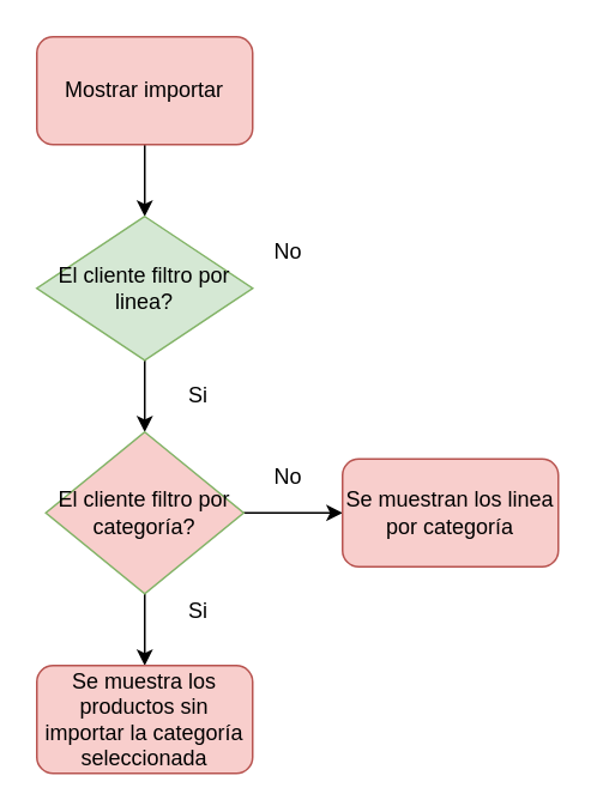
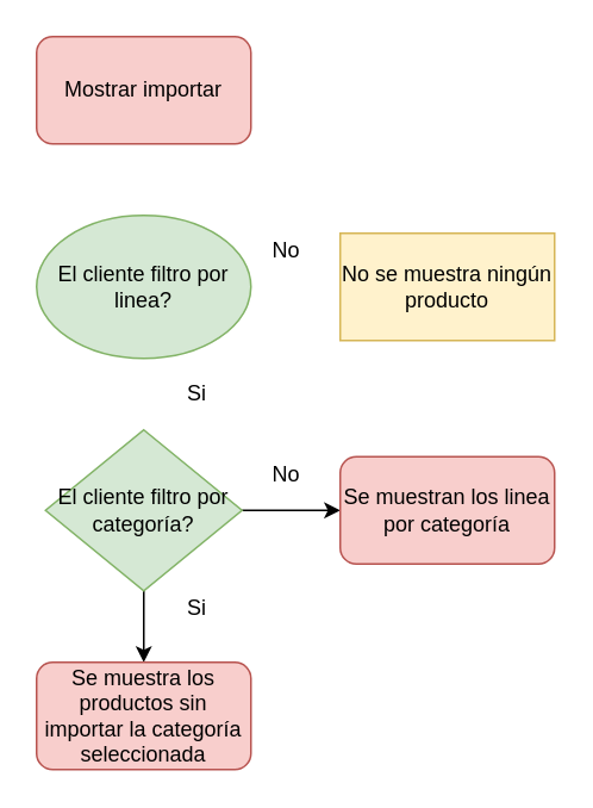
  <mxCell id="0" />
  <mxCell id="1" parent="0" />
- <mxCell id="2" style="edgeStyle=orthogonalEdgeStyle;rounded=0;orthogonalLoop=1;jettySize=auto;html=1;entryX=0.5;entryY=0;entryDx=0;entryDy=0;" edge="1" parent="1" source="3" target="5"><mxGeometry relative="1" as="geometry" /></mxCell>
  <mxCell id="3" value="Mostrar importar" style="rounded=1;whiteSpace=wrap;html=1;fillColor=#f8cecc;strokeColor=#b85450;" vertex="1" parent="1"><mxGeometry x="20" y="20" width="120" height="60" as="geometry" /></mxCell>
- <mxCell id="4" style="edgeStyle=orthogonalEdgeStyle;rounded=0;orthogonalLoop=1;jettySize=auto;html=1;entryX=0.5;entryY=0;entryDx=0;entryDy=0;" edge="1" parent="1" source="5" target="8"><mxGeometry relative="1" as="geometry" /></mxCell>
- <mxCell id="5" value="El cliente filtro por linea?" style="rhombus;whiteSpace=wrap;html=1;fillColor=#d5e8d4;strokeColor=#82b366;" vertex="1" parent="1"><mxGeometry x="20" y="120" width="120" height="80" as="geometry" /></mxCell>
+ <mxCell id="5" value="El cliente filtro por linea?" style="ellipse;whiteSpace=wrap;html=1;fillColor=#d5e8d4;strokeColor=#82b366;" vertex="1" parent="1"><mxGeometry x="20" y="120" width="120" height="80" as="geometry" /></mxCell>
  <mxCell id="6" style="edgeStyle=orthogonalEdgeStyle;rounded=0;orthogonalLoop=1;jettySize=auto;html=1;entryX=0;entryY=0.5;entryDx=0;entryDy=0;" edge="1" parent="1" source="8"><mxGeometry relative="1" as="geometry"><mxPoint x="190" y="285" as="targetPoint" /></mxGeometry></mxCell>
  <mxCell id="7" style="edgeStyle=orthogonalEdgeStyle;rounded=0;orthogonalLoop=1;jettySize=auto;html=1;entryX=0.5;entryY=0;entryDx=0;entryDy=0;" edge="1" parent="1" source="8"><mxGeometry relative="1" as="geometry"><mxPoint x="80" y="370" as="targetPoint" /></mxGeometry></mxCell>
- <mxCell id="8" value="El cliente filtro por categoría?" style="rhombus;whiteSpace=wrap;html=1;fillColor=#f8cecc;strokeColor=#82b366;" vertex="1" parent="1"><mxGeometry x="25" y="240" width="110" height="90" as="geometry" /></mxCell>
+ <mxCell id="8" value="El cliente filtro por categoría?" style="rhombus;whiteSpace=wrap;html=1;fillColor=#d5e8d4;strokeColor=#82b366;" vertex="1" parent="1"><mxGeometry x="25" y="240" width="110" height="90" as="geometry" /></mxCell>
+ <mxCell id="9" value="No se muestra ningún producto" style="rounded=0;whiteSpace=wrap;html=1;fillColor=#fff2cc;strokeColor=#d6b656;" vertex="1" parent="1"><mxGeometry x="190" y="130" width="120" height="60" as="geometry" /></mxCell>
  <mxCell id="10" value="&lt;span&gt;Se muestran los linea por categoría&lt;/span&gt;" style="rounded=1;whiteSpace=wrap;html=1;fillColor=#f8cecc;strokeColor=#b85450;" vertex="1" parent="1"><mxGeometry x="190" y="255" width="120" height="60" as="geometry" /></mxCell>
  <mxCell id="11" value="&lt;span&gt;Se muestra los productos sin importar la categoría seleccionada&lt;/span&gt;" style="rounded=1;whiteSpace=wrap;html=1;fillColor=#f8cecc;strokeColor=#b85450;" vertex="1" parent="1"><mxGeometry x="20" y="370" width="120" height="60" as="geometry" /></mxCell>
  <mxCell id="12" value="No" style="text;html=1;strokeColor=none;fillColor=none;align=center;verticalAlign=middle;whiteSpace=wrap;rounded=0;" vertex="1" parent="1"><mxGeometry x="140" y="130" width="40" height="20" as="geometry" /></mxCell>
  <mxCell id="13" value="No" style="text;html=1;strokeColor=none;fillColor=none;align=center;verticalAlign=middle;whiteSpace=wrap;rounded=0;" vertex="1" parent="1"><mxGeometry x="140" y="255" width="40" height="20" as="geometry" /></mxCell>
  <mxCell id="14" value="Si" style="text;html=1;strokeColor=none;fillColor=none;align=center;verticalAlign=middle;whiteSpace=wrap;rounded=0;" vertex="1" parent="1"><mxGeometry x="90" y="330" width="40" height="20" as="geometry" /></mxCell>
  <mxCell id="15" value="Si" style="text;html=1;strokeColor=none;fillColor=none;align=center;verticalAlign=middle;whiteSpace=wrap;rounded=0;" vertex="1" parent="1"><mxGeometry x="90" y="210" width="40" height="20" as="geometry" /></mxCell>
